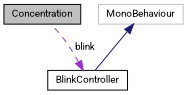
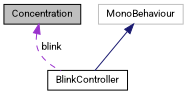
  digraph {
    fontname=Roboto
    node [color=black fillcolor=white fontname=Roboto fontsize=10 shape=record style=filled]
    edge [dir=back fontname=Roboto fontsize=10 labelfontname=Helvetica labelfontsize=10]
    n1 [fillcolor=grey75 fontcolor=black height=0.2 label=Concentration width=0.4]
    n2 [color=grey75 height=0.2 label=MonoBehaviour width=0.4]
    n3 [height=0.2 label=BlinkController width=0.4]
    n2 -> n3 [color=midnightblue style=solid]
-   n3 -> n1 [color=darkorchid3 label=" blink" style=dashed]
+   n1 -> n3 [color=darkorchid3 label=" blink" style=dashed]
  }
